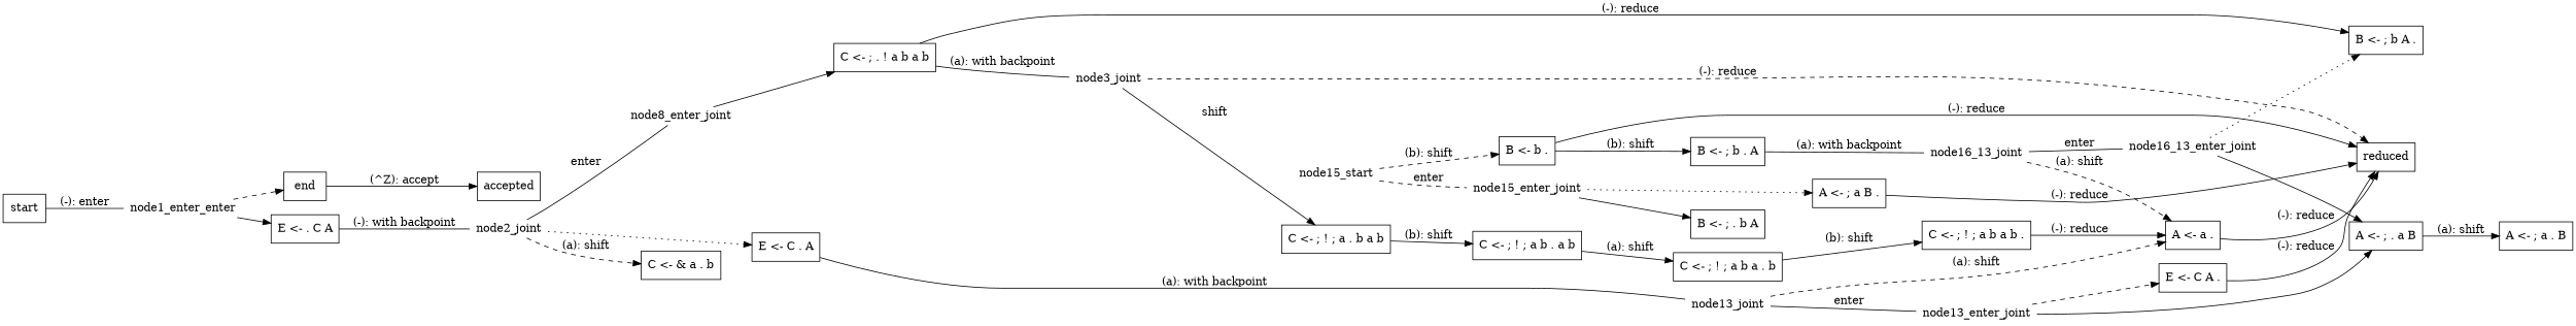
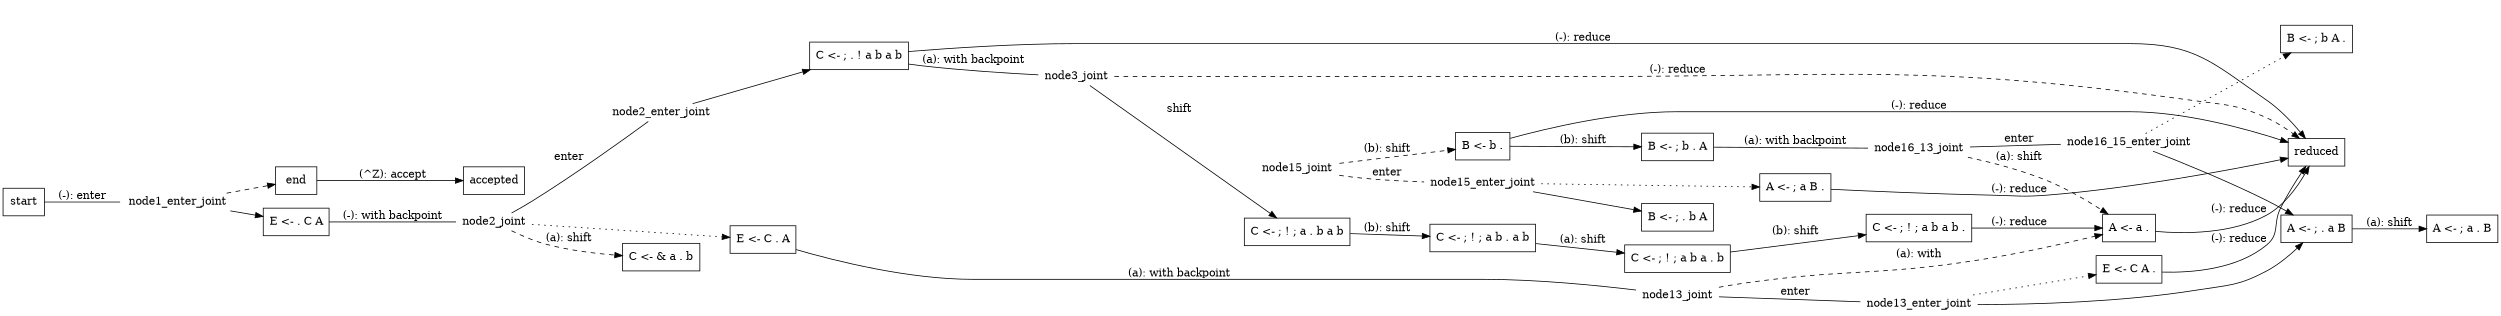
  digraph {
    rankdir=LR
    node [shape=box]
-   node1_enter_joint [height=0 shape=none width=0 label=node1_enter_enter]
+   node1_enter_joint [height=0 shape=none width=0]
    end
    n3 [label="E <- . C A"]
    start
    accepted
    node2_joint [height=0 shape=none width=0]
-   node2_enter_joint [height=0 shape=none width=0 label=node8_enter_joint]
+   node2_enter_joint [height=0 shape=none width=0]
    n8 [label="C <- \& a . b"]
    n9 [label="E <- C . A"]
    n10 [label="C <- ; . ! a b a b"]
    reduced
    node3_joint [height=0 shape=none width=0]
    node13_joint [height=0 shape=none width=0]
    n14 [label="C <- ; ! ; a . b a b"]
    node13_enter_joint [height=0 shape=none width=0]
    n16 [label="A <- a ."]
    n17 [label="C <- ; ! ; a b . a b"]
    n18 [label="C <- ; ! ; a b a . b"]
    n19 [label="C <- ; ! ; a b a b ."]
    n20 [label="A <- ; . a B"]
    n21 [label="E <- C A ."]
    n22 [label="A <- ; a . B"]
-   node15_joint [height=0 shape=none width=0 label=node15_start]
+   node15_joint [height=0 shape=none width=0]
    node15_enter_joint [height=0 shape=none width=0]
    n25 [label="B <- b ."]
    n26 [label="B <- ; . b A"]
    n27 [label="A <- ; a B ."]
    n28 [label="B <- ; b . A"]
    node16_13_joint [height=0 shape=none width=0]
-   node16_13_enter_joint [height=0 shape=none width=0]
+   node16_13_enter_joint [height=0 shape=none width=0 label=node16_15_enter_joint]
    n31 [label="B <- ; b A ."]
    node1_enter_joint -> end [style=dashed]
    node1_enter_joint -> n3
    end -> accepted [label="(^Z): accept"]
    n3 -> node2_joint [arrowhead=none label="(-): with backpoint"]
    start -> node1_enter_joint [arrowhead=none label="(-): enter"]
    node2_joint -> node2_enter_joint [arrowhead=none label=enter]
    node2_joint -> n8 [label="(a): shift" style=dashed]
    node2_joint -> n9 [style=dotted]
    node2_enter_joint -> n10
    n9 -> node13_joint [arrowhead=none label="(a): with backpoint"]
-   n10 -> n31 [label="(-): reduce"]
+   n10 -> reduced [label="(-): reduce"]
    n10 -> node3_joint [arrowhead=none label="(a): with backpoint"]
    node3_joint -> reduced [label="(-): reduce" style=dashed]
    node3_joint -> n14 [label=shift]
    node13_joint -> node13_enter_joint [arrowhead=none label=enter]
-   node13_joint -> n16 [label="(a): shift" style=dashed]
+   node13_joint -> n16 [label="(a): with" style=dashed]
    n14 -> n17 [label="(b): shift"]
    node13_enter_joint -> n20
-   node13_enter_joint -> n21 [style=dashed]
+   node13_enter_joint -> n21 [style=dotted]
    n16 -> reduced [label="(-): reduce"]
    n17 -> n18 [label="(a): shift"]
    n18 -> n19 [label="(b): shift"]
    n19 -> n16 [label="(-): reduce"]
    n20 -> n22 [label="(a): shift"]
    n21 -> reduced [label="(-): reduce"]
    node15_joint -> node15_enter_joint [arrowhead=none label=enter style=dashed]
    node15_joint -> n25 [label="(b): shift" style=dashed]
    node15_enter_joint -> n26
    node15_enter_joint -> n27 [style=dotted]
    n25 -> reduced [label="(-): reduce"]
    n25 -> n28 [label="(b): shift"]
    n27 -> reduced [label="(-): reduce"]
    n28 -> node16_13_joint [arrowhead=none label="(a): with backpoint"]
    node16_13_joint -> n16 [label="(a): shift" style=dashed]
    node16_13_joint -> node16_13_enter_joint [arrowhead=none label=enter]
    node16_13_enter_joint -> n20
    node16_13_enter_joint -> n31 [style=dotted]
  }
